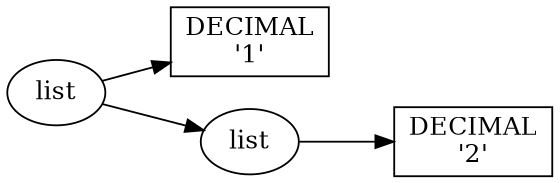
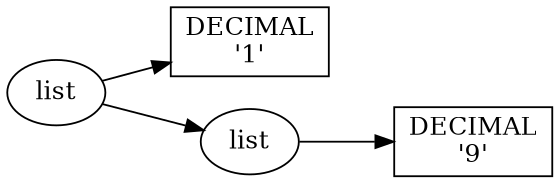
  digraph {
    rankdir=LR
    n1 [label=list]
    n2 [label="DECIMAL\n'1'" shape=box]
    n3 [label=list]
-   n4 [label="DECIMAL\n'2'" shape=box]
+   n4 [label="DECIMAL\n'9'" shape=box]
    n1 -> n2
    n1 -> n3
    n3 -> n4
  }
